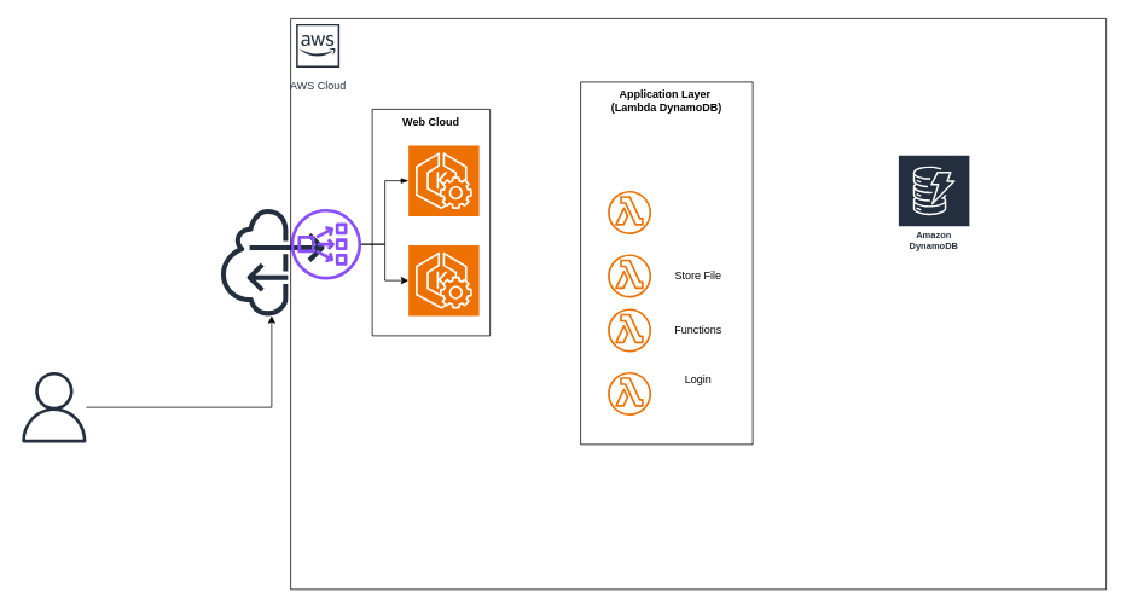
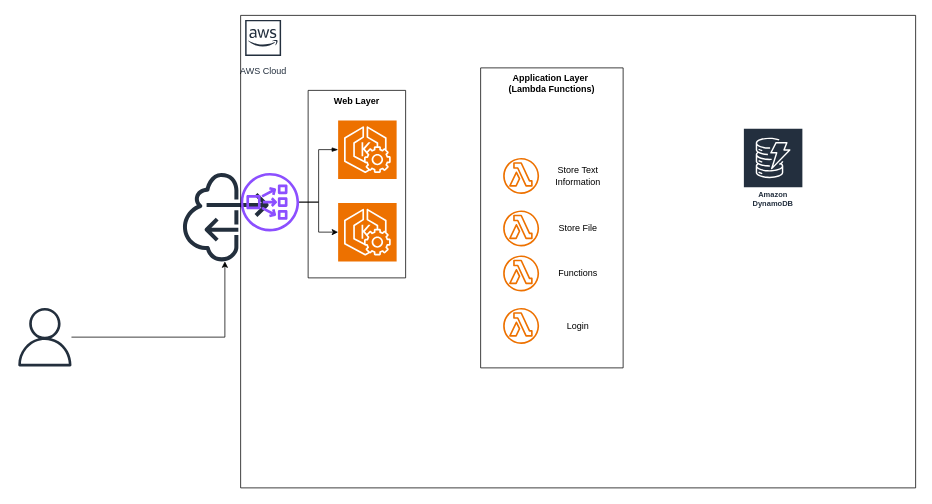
  <mxCell id="0" />
  <mxCell id="1" parent="0" />
  <mxCell id="2" value="" style="sketch=0;outlineConnect=0;fontColor=#232F3E;gradientColor=none;fillColor=#232F3D;strokeColor=none;dashed=0;verticalLabelPosition=bottom;verticalAlign=top;align=center;html=1;fontSize=12;fontStyle=0;aspect=fixed;pointerEvents=1;shape=mxgraph.aws4.internet_alt22;rotation=-90;" vertex="1" parent="1"><mxGeometry x="240" y="230" width="118" height="118" as="geometry" /></mxCell>
  <mxCell id="3" style="edgeStyle=orthogonalEdgeStyle;rounded=0;orthogonalLoop=1;jettySize=auto;html=1;" edge="1" parent="1" source="4" target="2"><mxGeometry relative="1" as="geometry"><mxPoint x="190" y="290" as="targetPoint" /></mxGeometry></mxCell>
  <mxCell id="4" value="" style="sketch=0;outlineConnect=0;fontColor=#232F3E;gradientColor=none;fillColor=#232F3D;strokeColor=none;dashed=0;verticalLabelPosition=bottom;verticalAlign=top;align=center;html=1;fontSize=12;fontStyle=0;aspect=fixed;pointerEvents=1;shape=mxgraph.aws4.user;" vertex="1" parent="1"><mxGeometry x="20" y="410" width="78" height="78" as="geometry" /></mxCell>
  <mxCell id="5" value="AWS Cloud" style="sketch=0;outlineConnect=0;fontColor=#232F3E;gradientColor=none;strokeColor=#232F3E;fillColor=#ffffff;dashed=0;verticalLabelPosition=bottom;verticalAlign=top;align=center;html=1;fontSize=12;fontStyle=0;aspect=fixed;shape=mxgraph.aws4.resourceIcon;resIcon=mxgraph.aws4.aws_cloud;" vertex="1" parent="1"><mxGeometry x="320" y="20" width="60" height="60" as="geometry" /></mxCell>
  <mxCell id="6" value="" style="edgeStyle=orthogonalEdgeStyle;rounded=0;orthogonalLoop=1;jettySize=auto;html=1;" edge="1" parent="1" source="7" target="10"><mxGeometry relative="1" as="geometry" /></mxCell>
  <mxCell id="7" value="" style="sketch=0;outlineConnect=0;fontColor=#232F3E;gradientColor=none;fillColor=#8C4FFF;strokeColor=none;dashed=0;verticalLabelPosition=bottom;verticalAlign=top;align=center;html=1;fontSize=12;fontStyle=0;aspect=fixed;pointerEvents=1;shape=mxgraph.aws4.network_load_balancer;" vertex="1" parent="1"><mxGeometry x="320" y="230" width="78" height="78" as="geometry" /></mxCell>
  <mxCell id="8" value="" style="edgeStyle=orthogonalEdgeStyle;rounded=0;orthogonalLoop=1;jettySize=auto;html=1;endArrow=blockThin;endFill=1;" edge="1" parent="1" source="7" target="9"><mxGeometry relative="1" as="geometry" /></mxCell>
  <mxCell id="9" value="" style="sketch=0;points=[[0,0,0],[0.25,0,0],[0.5,0,0],[0.75,0,0],[1,0,0],[0,1,0],[0.25,1,0],[0.5,1,0],[0.75,1,0],[1,1,0],[0,0.25,0],[0,0.5,0],[0,0.75,0],[1,0.25,0],[1,0.5,0],[1,0.75,0]];outlineConnect=0;fontColor=#232F3E;fillColor=#ED7100;strokeColor=#ffffff;dashed=0;verticalLabelPosition=bottom;verticalAlign=top;align=center;html=1;fontSize=12;fontStyle=0;aspect=fixed;shape=mxgraph.aws4.resourceIcon;resIcon=mxgraph.aws4.eks_distro;" vertex="1" parent="1"><mxGeometry x="450" y="160" width="78" height="78" as="geometry" /></mxCell>
  <mxCell id="10" value="" style="sketch=0;points=[[0,0,0],[0.25,0,0],[0.5,0,0],[0.75,0,0],[1,0,0],[0,1,0],[0.25,1,0],[0.5,1,0],[0.75,1,0],[1,1,0],[0,0.25,0],[0,0.5,0],[0,0.75,0],[1,0.25,0],[1,0.5,0],[1,0.75,0]];outlineConnect=0;fontColor=#232F3E;fillColor=#ED7100;strokeColor=#ffffff;dashed=0;verticalLabelPosition=bottom;verticalAlign=top;align=center;html=1;fontSize=12;fontStyle=0;aspect=fixed;shape=mxgraph.aws4.resourceIcon;resIcon=mxgraph.aws4.eks_distro;" vertex="1" parent="1"><mxGeometry x="450" y="270" width="78" height="78" as="geometry" /></mxCell>
- <mxCell id="11" value="Web Cloud" style="swimlane;startSize=0;verticalAlign=top;" vertex="1" parent="1"><mxGeometry x="410" y="120" width="130" height="250" as="geometry" /></mxCell>
+ <mxCell id="11" value="Web Layer" style="swimlane;startSize=0;verticalAlign=top;" vertex="1" parent="1"><mxGeometry x="410" y="120" width="130" height="250" as="geometry" /></mxCell>
  <mxCell id="12" value="" style="swimlane;startSize=0;" vertex="1" parent="1"><mxGeometry x="320" y="20" width="900" height="630" as="geometry" /></mxCell>
  <mxCell id="13" value="Amazon DynamoDB" style="sketch=0;outlineConnect=0;fontColor=#232F3E;gradientColor=none;strokeColor=#ffffff;fillColor=#232F3E;dashed=0;verticalLabelPosition=middle;verticalAlign=bottom;align=center;html=1;whiteSpace=wrap;fontSize=10;fontStyle=1;spacing=3;shape=mxgraph.aws4.productIcon;prIcon=mxgraph.aws4.dynamodb;" vertex="1" parent="12"><mxGeometry x="670" y="150" width="80" height="110" as="geometry" /></mxCell>
- <mxCell id="14" value="Application Layer &#10;(Lambda DynamoDB)" style="swimlane;startSize=0;verticalAlign=top;" vertex="1" parent="12"><mxGeometry x="320" y="70" width="190" height="400" as="geometry" /></mxCell>
+ <mxCell id="14" value="Application Layer &#10;(Lambda Functions)" style="swimlane;startSize=0;verticalAlign=top;" vertex="1" parent="12"><mxGeometry x="320" y="70" width="190" height="400" as="geometry" /></mxCell>
  <mxCell id="15" value="" style="sketch=0;outlineConnect=0;fontColor=#232F3E;gradientColor=none;fillColor=#ED7100;strokeColor=none;dashed=0;verticalLabelPosition=bottom;verticalAlign=top;align=center;html=1;fontSize=12;fontStyle=0;aspect=fixed;pointerEvents=1;shape=mxgraph.aws4.lambda_function;" vertex="1" parent="14"><mxGeometry x="30" y="320" width="48" height="48" as="geometry" /></mxCell>
- <mxCell id="16" value="Login" style="text;strokeColor=none;align=center;fillColor=none;html=1;verticalAlign=middle;whiteSpace=wrap;rounded=0;" vertex="1" parent="14"><mxGeometry x="90" y="314" width="80" height="30" as="geometry" /></mxCell>
+ <mxCell id="16" value="Login" style="text;strokeColor=none;align=center;fillColor=none;html=1;verticalAlign=middle;whiteSpace=wrap;rounded=0;" vertex="1" parent="14"><mxGeometry x="90" y="329" width="80" height="30" as="geometry" /></mxCell>
  <mxCell id="17" value="" style="sketch=0;outlineConnect=0;fontColor=#232F3E;gradientColor=none;fillColor=#ED7100;strokeColor=none;dashed=0;verticalLabelPosition=bottom;verticalAlign=top;align=center;html=1;fontSize=12;fontStyle=0;aspect=fixed;pointerEvents=1;shape=mxgraph.aws4.lambda_function;" vertex="1" parent="14"><mxGeometry x="30" y="250" width="48" height="48" as="geometry" /></mxCell>
  <mxCell id="18" value="Functions" style="text;strokeColor=none;align=center;fillColor=none;html=1;verticalAlign=middle;whiteSpace=wrap;rounded=0;" vertex="1" parent="14"><mxGeometry x="90" y="259" width="80" height="30" as="geometry" /></mxCell>
  <mxCell id="19" value="" style="sketch=0;outlineConnect=0;fontColor=#232F3E;gradientColor=none;fillColor=#ED7100;strokeColor=none;dashed=0;verticalLabelPosition=bottom;verticalAlign=top;align=center;html=1;fontSize=12;fontStyle=0;aspect=fixed;pointerEvents=1;shape=mxgraph.aws4.lambda_function;" vertex="1" parent="14"><mxGeometry x="30" y="190" width="48" height="48" as="geometry" /></mxCell>
  <mxCell id="20" value="Store File" style="text;strokeColor=none;align=center;fillColor=none;html=1;verticalAlign=middle;whiteSpace=wrap;rounded=0;" vertex="1" parent="14"><mxGeometry x="90" y="199" width="80" height="30" as="geometry" /></mxCell>
  <mxCell id="21" value="" style="sketch=0;outlineConnect=0;fontColor=#232F3E;gradientColor=none;fillColor=#ED7100;strokeColor=none;dashed=0;verticalLabelPosition=bottom;verticalAlign=top;align=center;html=1;fontSize=12;fontStyle=0;aspect=fixed;pointerEvents=1;shape=mxgraph.aws4.lambda_function;" vertex="1" parent="14"><mxGeometry x="30" y="120" width="48" height="48" as="geometry" /></mxCell>
+ <mxCell id="22" value="Store Text Information" style="text;strokeColor=none;align=center;fillColor=none;html=1;verticalAlign=middle;whiteSpace=wrap;rounded=0;" vertex="1" parent="14"><mxGeometry x="90" y="129" width="80" height="30" as="geometry" /></mxCell>
